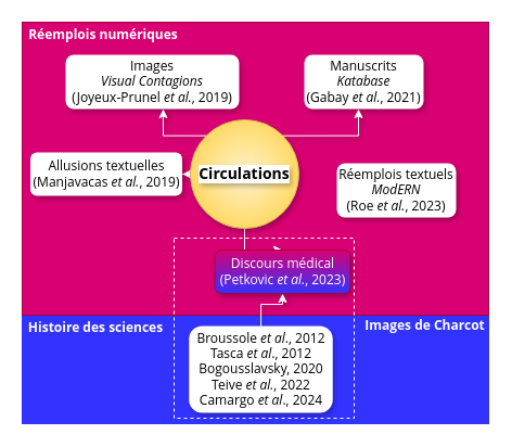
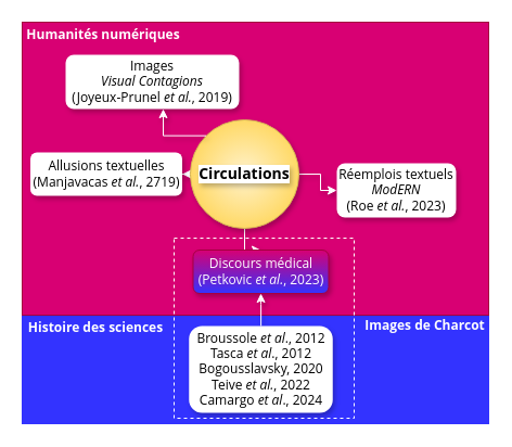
  <mxCell id="0" />
  <mxCell id="1" parent="0" />
  <mxCell id="2" value="" style="rounded=0;whiteSpace=wrap;html=1;fillColor=#3333FF;strokeColor=#3333FF;fontFamily=Open Sans;fontSource=https%3A%2F%2Ffonts.googleapis.com%2Fcss%3Ffamily%3DOpen%2BSans;" parent="1" vertex="1"><mxGeometry x="20" y="290" width="430" height="100" as="geometry" /></mxCell>
  <mxCell id="3" value="" style="rounded=0;whiteSpace=wrap;html=1;fontFamily=Open Sans;fontSource=https%3A%2F%2Ffonts.googleapis.com%2Fcss%3Ffamily%3DOpen%2BSans;fillColor=#d80073;strokeColor=#A50040;fontColor=#ffffff;" parent="1" vertex="1"><mxGeometry x="20" y="20" width="430" height="270" as="geometry" /></mxCell>
- <mxCell id="4" value="&lt;div&gt;Manuscrits&lt;/div&gt;&lt;div&gt;&lt;i&gt;Katabase&lt;/i&gt;&lt;br&gt;&lt;/div&gt;&lt;div&gt;(Gabay &lt;i&gt;et al.&lt;/i&gt;, 2021)&lt;br&gt;&lt;/div&gt;" style="rounded=1;whiteSpace=wrap;html=1;fontFamily=Open Sans;fontSource=https%3A%2F%2Ffonts.googleapis.com%2Fcss%3Ffamily%3DOpen%2BSans;strokeColor=none;shadow=1;" parent="1" vertex="1"><mxGeometry x="280" y="50" width="110" height="50" as="geometry" /></mxCell>
  <mxCell id="5" value="" style="edgeStyle=orthogonalEdgeStyle;rounded=0;orthogonalLoop=1;jettySize=auto;html=1;fontFamily=Open Sans;fontSource=https%3A%2F%2Ffonts.googleapis.com%2Fcss%3Ffamily%3DOpen%2BSans;strokeColor=#FFFFFF;shadow=1;" parent="1" source="8" target="10" edge="1"><mxGeometry relative="1" as="geometry" /></mxCell>
+ <mxCell id="6" value="" style="edgeStyle=orthogonalEdgeStyle;rounded=0;orthogonalLoop=1;jettySize=auto;html=1;fontFamily=Open Sans;fontSource=https%3A%2F%2Ffonts.googleapis.com%2Fcss%3Ffamily%3DOpen%2BSans;strokeColor=#FFFFFF;shadow=1;" parent="1" source="8" target="11" edge="1"><mxGeometry relative="1" as="geometry" /></mxCell>
  <mxCell id="7" value="" style="edgeStyle=orthogonalEdgeStyle;rounded=0;orthogonalLoop=1;jettySize=auto;html=1;fontFamily=Open Sans;fontSource=https%3A%2F%2Ffonts.googleapis.com%2Fcss%3Ffamily%3DOpen%2BSans;strokeColor=#FFFFFF;shadow=1;" parent="1" source="8" target="12" edge="1"><mxGeometry relative="1" as="geometry" /></mxCell>
  <mxCell id="8" value="&lt;font style=&quot;font-size: 14px;&quot;&gt;Circulations&lt;/font&gt;" style="ellipse;whiteSpace=wrap;html=1;aspect=fixed;strokeColor=#d6b656;fillColor=#fff2cc;fontFamily=Open Sans;fontStyle=1;fontSource=https%3A%2F%2Ffonts.googleapis.com%2Fcss%3Ffamily%3DOpen%2BSans;gradientColor=#ffd966;gradientDirection=radial;shadow=1;labelBackgroundColor=default;labelBorderColor=none;textShadow=1;" parent="1" vertex="1"><mxGeometry x="175" y="110" width="100" height="100" as="geometry" /></mxCell>
  <mxCell id="9" value="&lt;div&gt;Images&lt;/div&gt;&lt;div&gt;&lt;i&gt;Visual Contagions&lt;/i&gt;&lt;/div&gt;&lt;div&gt;(Joyeux-Prunel &lt;i&gt;et al.&lt;/i&gt;, 2019)&lt;br&gt;&lt;/div&gt;" style="rounded=1;whiteSpace=wrap;html=1;fontFamily=Open Sans;fontSource=https%3A%2F%2Ffonts.googleapis.com%2Fcss%3Ffamily%3DOpen%2BSans;labelBorderColor=none;strokeColor=none;shadow=1;" parent="1" vertex="1"><mxGeometry x="60" y="50" width="160" height="50" as="geometry" /></mxCell>
- <mxCell id="10" value="&lt;div&gt;Allusions textuelles&lt;br&gt;&lt;/div&gt;&lt;div&gt;(Manjavacas &lt;i&gt;et al.&lt;/i&gt;, 2019)&lt;br&gt;&lt;/div&gt;" style="rounded=1;whiteSpace=wrap;html=1;fontFamily=Open Sans;fontSource=https%3A%2F%2Ffonts.googleapis.com%2Fcss%3Ffamily%3DOpen%2BSans;strokeColor=none;shadow=1;" parent="1" vertex="1"><mxGeometry x="27.5" y="140" width="140" height="40" as="geometry" /></mxCell>
+ <mxCell id="10" value="&lt;div&gt;Allusions textuelles&lt;br&gt;&lt;/div&gt;&lt;div&gt;(Manjavacas &lt;i&gt;et al.&lt;/i&gt;, 2719)&lt;br&gt;&lt;/div&gt;" style="rounded=1;whiteSpace=wrap;html=1;fontFamily=Open Sans;fontSource=https%3A%2F%2Ffonts.googleapis.com%2Fcss%3Ffamily%3DOpen%2BSans;strokeColor=none;shadow=1;" parent="1" vertex="1"><mxGeometry x="27.5" y="140" width="140" height="40" as="geometry" /></mxCell>
  <mxCell id="11" value="&lt;div&gt;Réemplois textuels&lt;br&gt;&lt;/div&gt;&lt;div&gt;&lt;i&gt;ModERN&lt;/i&gt;&lt;/div&gt;&lt;div&gt;(Roe &lt;i&gt;et al.&lt;/i&gt;, 2023)&lt;br&gt;&lt;/div&gt;" style="rounded=1;whiteSpace=wrap;html=1;fontFamily=Open Sans;fontSource=https%3A%2F%2Ffonts.googleapis.com%2Fcss%3Ffamily%3DOpen%2BSans;strokeColor=none;shadow=1;" parent="1" vertex="1"><mxGeometry x="310" y="150" width="110" height="50" as="geometry" /></mxCell>
- <mxCell id="12" value="&lt;div&gt;Discours médical&lt;/div&gt;&lt;div&gt;(Petkovic &lt;i&gt;et al.&lt;/i&gt;, 2023)&lt;br&gt;&lt;/div&gt;" style="rounded=1;whiteSpace=wrap;html=1;fillColor=#d80073;fontColor=#ffffff;strokeColor=#A50040;gradientColor=#3333FF;fontFamily=Open Sans;fontSource=https%3A%2F%2Ffonts.googleapis.com%2Fcss%3Ffamily%3DOpen%2BSans;shadow=1;" parent="1" vertex="1"><mxGeometry x="197.5" y="230" width="125" height="40" as="geometry" /></mxCell>
+ <mxCell id="12" value="&lt;div&gt;Discours médical&lt;/div&gt;&lt;div&gt;(Petkovic &lt;i&gt;et al.&lt;/i&gt;, 2023)&lt;br&gt;&lt;/div&gt;" style="rounded=1;whiteSpace=wrap;html=1;fillColor=#d80073;fontColor=#ffffff;strokeColor=#A50040;gradientColor=#3333FF;fontFamily=Open Sans;fontSource=https%3A%2F%2Ffonts.googleapis.com%2Fcss%3Ffamily%3DOpen%2BSans;shadow=1;" parent="1" vertex="1"><mxGeometry x="177.5" y="230" width="125" height="40" as="geometry" /></mxCell>
  <mxCell id="13" value="" style="edgeStyle=orthogonalEdgeStyle;rounded=0;orthogonalLoop=1;jettySize=auto;html=1;exitX=0;exitY=0;exitDx=0;exitDy=0;fontFamily=Open Sans;fontSource=https%3A%2F%2Ffonts.googleapis.com%2Fcss%3Ffamily%3DOpen%2BSans;strokeColor=#FFFFFF;shadow=1;" parent="1" source="8" target="9" edge="1"><mxGeometry relative="1" as="geometry"><mxPoint x="290" y="180" as="sourcePoint" /><mxPoint x="150" y="110" as="targetPoint" /><Array as="points"><mxPoint x="150" y="125" /></Array></mxGeometry></mxCell>
- <mxCell id="14" value="" style="edgeStyle=orthogonalEdgeStyle;rounded=0;orthogonalLoop=1;jettySize=auto;html=1;exitX=1;exitY=0;exitDx=0;exitDy=0;fontFamily=Open Sans;fontSource=https%3A%2F%2Ffonts.googleapis.com%2Fcss%3Ffamily%3DOpen%2BSans;strokeColor=#FFFFFF;shadow=1;" parent="1" source="8" target="4" edge="1"><mxGeometry relative="1" as="geometry"><mxPoint x="280" y="160" as="sourcePoint" /><mxPoint x="300" y="160" as="targetPoint" /><Array as="points"><mxPoint x="330" y="125" /></Array></mxGeometry></mxCell>
- <mxCell id="15" value="&lt;font color=&quot;#ffffff&quot;&gt;Réemplois numériques&lt;/font&gt;" style="text;html=1;align=center;verticalAlign=middle;whiteSpace=wrap;rounded=0;fontFamily=Open Sans;fontStyle=1;fontSource=https%3A%2F%2Ffonts.googleapis.com%2Fcss%3Ffamily%3DOpen%2BSans;shadow=1;" parent="1" vertex="1"><mxGeometry x="21.5" y="20" width="146" height="24" as="geometry" /></mxCell>
+ <mxCell id="15" value="&lt;font color=&quot;#ffffff&quot;&gt;Humanités numériques&lt;/font&gt;" style="text;html=1;align=center;verticalAlign=middle;whiteSpace=wrap;rounded=0;fontFamily=Open Sans;fontStyle=1;fontSource=https%3A%2F%2Ffonts.googleapis.com%2Fcss%3Ffamily%3DOpen%2BSans;shadow=1;" parent="1" vertex="1"><mxGeometry x="21.5" y="20" width="146" height="24" as="geometry" /></mxCell>
  <mxCell id="16" value="" style="edgeStyle=orthogonalEdgeStyle;rounded=0;orthogonalLoop=1;jettySize=auto;html=1;fontFamily=Open Sans;fontSource=https%3A%2F%2Ffonts.googleapis.com%2Fcss%3Ffamily%3DOpen%2BSans;strokeColor=#FFFFFF;shadow=1;" parent="1" source="17" target="12" edge="1"><mxGeometry relative="1" as="geometry" /></mxCell>
  <mxCell id="17" value="&lt;div&gt;&lt;div&gt;Broussole &lt;i&gt;et al&lt;/i&gt;., 2012&lt;/div&gt;&lt;/div&gt;&lt;div&gt;Tasca &lt;i&gt;et al&lt;/i&gt;., 2012&lt;br&gt;&lt;/div&gt;&lt;div&gt;Bogousslavsky, 2020&lt;/div&gt;&lt;div&gt;Teive &lt;i&gt;et al.&lt;/i&gt;, 2022&lt;/div&gt;&lt;div&gt;Camargo &lt;i&gt;et al&lt;/i&gt;., 2024&lt;br&gt;&lt;/div&gt;" style="rounded=1;whiteSpace=wrap;html=1;fontFamily=Open Sans;fontSource=https%3A%2F%2Ffonts.googleapis.com%2Fcss%3Ffamily%3DOpen%2BSans;strokeColor=none;shadow=1;" parent="1" vertex="1"><mxGeometry x="173.75" y="300" width="132.5" height="80" as="geometry" /></mxCell>
  <mxCell id="18" value="Histoire des sciences" style="text;html=1;align=center;verticalAlign=middle;whiteSpace=wrap;rounded=0;fontColor=#FFFFFF;fontFamily=Open Sans;fontStyle=1;fontSource=https%3A%2F%2Ffonts.googleapis.com%2Fcss%3Ffamily%3DOpen%2BSans;shadow=1;" parent="1" vertex="1"><mxGeometry x="20" y="290" width="136" height="24" as="geometry" /></mxCell>
  <mxCell id="19" value="Images de Charcot" style="text;html=1;align=center;verticalAlign=middle;whiteSpace=wrap;rounded=0;fontColor=#FFFFFF;fontFamily=Open Sans;fontStyle=1;fontSource=https%3A%2F%2Ffonts.googleapis.com%2Fcss%3Ffamily%3DOpen%2BSans;shadow=1;" parent="1" vertex="1"><mxGeometry x="333" y="290" width="117" height="20" as="geometry" /></mxCell>
  <mxCell id="20" value="" style="whiteSpace=wrap;html=1;aspect=fixed;fillColor=none;dashed=1;strokeColor=#FFFFFF;" vertex="1" parent="1"><mxGeometry x="160" y="219" width="166" height="166" as="geometry" /></mxCell>
